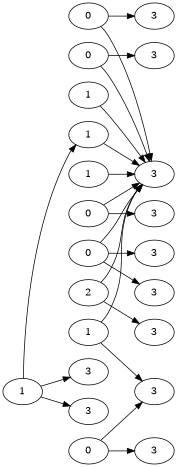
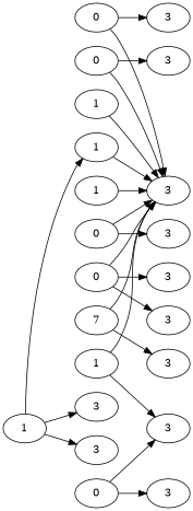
  digraph {
    rankdir=LR
    node [roles="[0]" times=1]
    edge [weight=1]
    n1 [label=3 roles="[2, 1]" times=9]
    n2 [label=3 roles="[1]"]
    n3 [label=0]
    n4 [label=3 roles="[2]"]
    n5 [label=0]
    n6 [label=3 roles="[2]" times=2]
    n7 [label=1]
    n8 [label=0]
    n9 [label=3 roles="[2]"]
    n10 [label=1]
    n11 [label=3 roles="[2]"]
    n12 [label=1 roles="[0, 1]" times=2]
    n13 [label=3 roles="[3]"]
    n14 [label=0]
    n15 [label=3 roles="[1]"]
    n16 [label=3 roles="[1]"]
    n17 [label=3 roles="[2]"]
    n18 [label=3 roles="[3]"]
    n19 [label=0]
    n20 [label=1]
-   n21 [label=2]
+   n21 [label=7]
    n22 [label=1]
    n3 -> n1
    n3 -> n4 [weight=2]
    n5 -> n2
    n5 -> n6 [weight=2]
    n7 -> n1
    n8 -> n1
    n8 -> n9 [weight=2]
    n10 -> n11 [weight=2]
    n10 -> n12
    n10 -> n13 [weight=3]
    n12 -> n1
    n14 -> n1 [weight=2]
    n14 -> n15
    n19 -> n1
    n19 -> n17 [weight=2]
    n19 -> n18 [weight=3]
    n20 -> n1
    n21 -> n1 [weight=2]
    n21 -> n16
    n22 -> n1
    n22 -> n6 [weight=2]
  }
